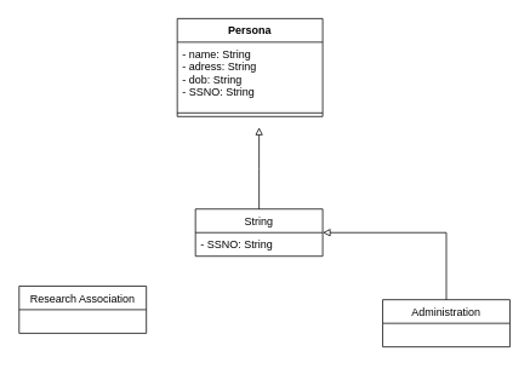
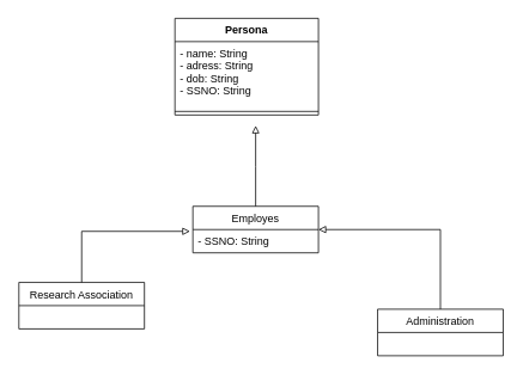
  <mxCell id="0" />
  <mxCell id="1" parent="0" />
  <mxCell id="2" value="Persona" style="swimlane;fontStyle=1;align=center;verticalAlign=top;childLayout=stackLayout;horizontal=1;startSize=26;horizontalStack=0;resizeParent=1;resizeParentMax=0;resizeLast=0;collapsible=1;marginBottom=0;" vertex="1" parent="1"><mxGeometry x="194" y="20" width="160" height="108" as="geometry" /></mxCell>
  <mxCell id="3" value="- name: String &#10;- adress: String&#10;- dob: String&#10;- SSNO: String " style="text;strokeColor=none;fillColor=none;align=left;verticalAlign=top;spacingLeft=4;spacingRight=4;overflow=hidden;rotatable=0;points=[[0,0.5],[1,0.5]];portConstraint=eastwest;" vertex="1" parent="2"><mxGeometry y="26" width="160" height="74" as="geometry" /></mxCell>
  <mxCell id="4" value="" style="line;strokeWidth=1;fillColor=none;align=left;verticalAlign=middle;spacingTop=-1;spacingLeft=3;spacingRight=3;rotatable=0;labelPosition=right;points=[];portConstraint=eastwest;" vertex="1" parent="2"><mxGeometry y="100" width="160" height="8" as="geometry" /></mxCell>
  <mxCell id="5" style="edgeStyle=orthogonalEdgeStyle;rounded=0;orthogonalLoop=1;jettySize=auto;html=1;endArrow=block;endFill=0;" edge="1" parent="1" source="6"><mxGeometry relative="1" as="geometry"><mxPoint x="284" y="140" as="targetPoint" /></mxGeometry></mxCell>
- <mxCell id="6" value="String" style="swimlane;fontStyle=0;childLayout=stackLayout;horizontal=1;startSize=26;fillColor=none;horizontalStack=0;resizeParent=1;resizeParentMax=0;resizeLast=0;collapsible=1;marginBottom=0;" vertex="1" parent="1"><mxGeometry x="214" y="230" width="140" height="52" as="geometry" /></mxCell>
+ <mxCell id="6" value="Employes" style="swimlane;fontStyle=0;childLayout=stackLayout;horizontal=1;startSize=26;fillColor=none;horizontalStack=0;resizeParent=1;resizeParentMax=0;resizeLast=0;collapsible=1;marginBottom=0;" vertex="1" parent="1"><mxGeometry x="214" y="230" width="140" height="52" as="geometry" /></mxCell>
  <mxCell id="7" value="- SSNO: String" style="text;strokeColor=none;fillColor=none;align=left;verticalAlign=top;spacingLeft=4;spacingRight=4;overflow=hidden;rotatable=0;points=[[0,0.5],[1,0.5]];portConstraint=eastwest;" vertex="1" parent="6"><mxGeometry y="26" width="140" height="26" as="geometry" /></mxCell>
+ <mxCell id="8" style="edgeStyle=orthogonalEdgeStyle;rounded=0;orthogonalLoop=1;jettySize=auto;html=1;entryX=-0.023;entryY=0.077;entryDx=0;entryDy=0;entryPerimeter=0;endArrow=block;endFill=0;" edge="1" parent="1" source="9" target="7"><mxGeometry relative="1" as="geometry" /></mxCell>
  <mxCell id="9" value="Research Association" style="swimlane;fontStyle=0;childLayout=stackLayout;horizontal=1;startSize=26;fillColor=none;horizontalStack=0;resizeParent=1;resizeParentMax=0;resizeLast=0;collapsible=1;marginBottom=0;" vertex="1" parent="1"><mxGeometry x="20" y="315" width="140" height="52" as="geometry" /></mxCell>
  <mxCell id="10" style="edgeStyle=orthogonalEdgeStyle;rounded=0;orthogonalLoop=1;jettySize=auto;html=1;entryX=1;entryY=0.5;entryDx=0;entryDy=0;endArrow=block;endFill=0;" edge="1" parent="1" source="11" target="6"><mxGeometry relative="1" as="geometry"><Array as="points"><mxPoint x="490" y="256" /></Array></mxGeometry></mxCell>
- <mxCell id="11" value="Administration" style="swimlane;fontStyle=0;childLayout=stackLayout;horizontal=1;startSize=26;fillColor=none;horizontalStack=0;resizeParent=1;resizeParentMax=0;resizeLast=0;collapsible=1;marginBottom=0;" vertex="1" parent="1"><mxGeometry x="420" y="330" width="140" height="52" as="geometry" /></mxCell>
+ <mxCell id="11" value="Administration" style="swimlane;fontStyle=0;childLayout=stackLayout;horizontal=1;startSize=26;fillColor=none;horizontalStack=0;resizeParent=1;resizeParentMax=0;resizeLast=0;collapsible=1;marginBottom=0;" vertex="1" parent="1"><mxGeometry x="420" y="345" width="140" height="52" as="geometry" /></mxCell>
